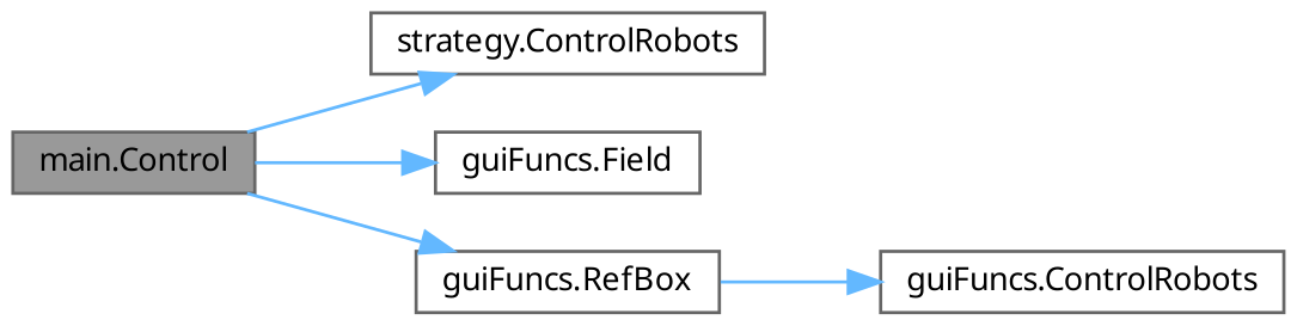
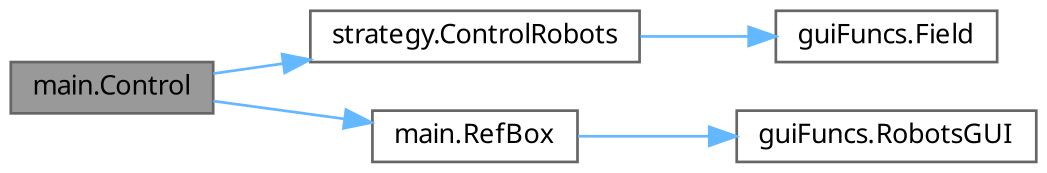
  digraph {
    fontname="Noto Sans"
    rankdir=LR
    node [color=grey40 fillcolor=white fontname="Noto Sans" fontsize=10 shape=box style=filled]
    edge [color=steelblue1 fontname="Noto Sans" fontsize=10 labelfontname=Helvetica labelfontsize=10 style=solid]
    n1 [color=gray40 fillcolor=grey60 fontcolor=black height=0.2 label="main.Control" width=0.4]
    n2 [height=0.2 label="strategy.ControlRobots" width=0.4]
    n3 [height=0.2 label="guiFuncs.Field" width=0.4]
-   n4 [height=0.2 label="guiFuncs.RefBox" width=0.4]
-   n5 [height=0.2 label="guiFuncs.ControlRobots" width=0.4]
+   n4 [height=0.2 label="main.RefBox" width=0.4]
+   n5 [height=0.2 label="guiFuncs.RobotsGUI" width=0.4]
    n1 -> n2
-   n1 -> n3
+   n2 -> n3
    n1 -> n4
    n4 -> n5
  }
